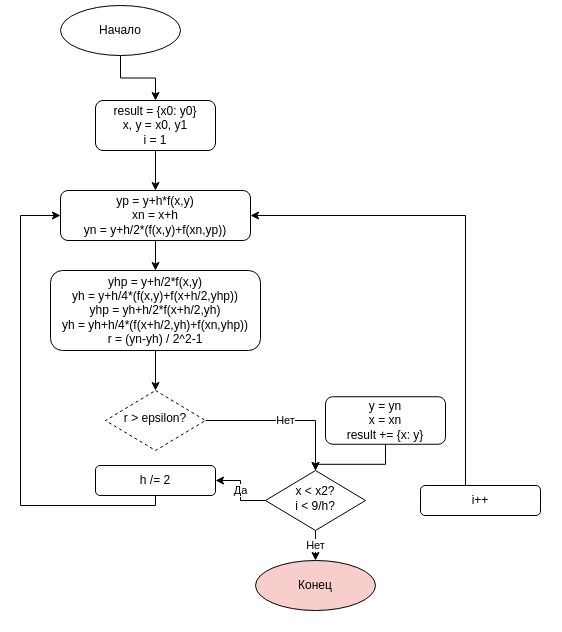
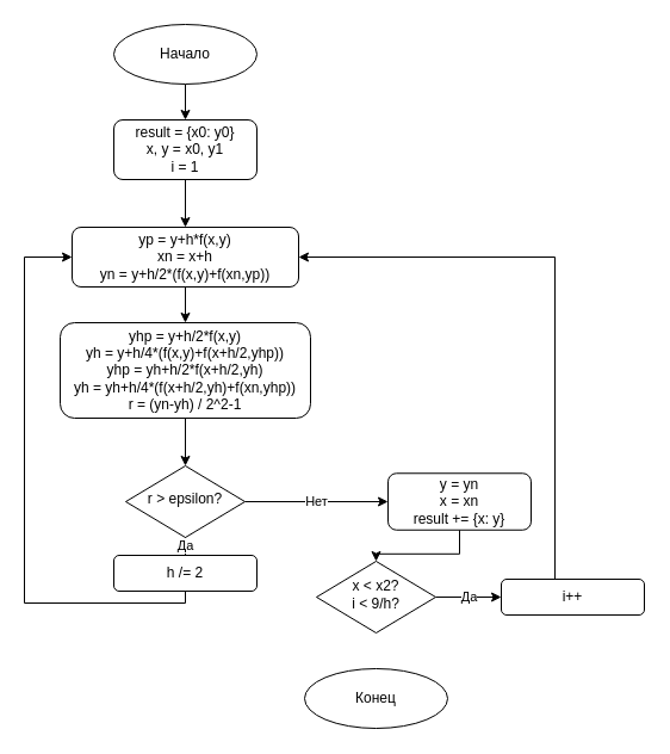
  <mxCell id="0" />
  <mxCell id="1" parent="0" />
  <mxCell id="2" style="edgeStyle=orthogonalEdgeStyle;rounded=0;orthogonalLoop=1;jettySize=auto;html=1;entryX=0.5;entryY=0;entryDx=0;entryDy=0;" edge="1" parent="1" source="3" target="10"><mxGeometry relative="1" as="geometry" /></mxCell>
  <mxCell id="3" value="result = {x0: y0}&lt;div&gt;x, y = x0, y1&lt;/div&gt;&lt;div&gt;i = 1&lt;/div&gt;" style="rounded=1;whiteSpace=wrap;html=1;fontSize=12;glass=0;strokeWidth=1;shadow=0;" parent="1" vertex="1"><mxGeometry x="95" y="100" width="120" height="50" as="geometry" /></mxCell>
- <mxCell id="5" value="Нет" style="edgeStyle=orthogonalEdgeStyle;rounded=0;orthogonalLoop=1;jettySize=auto;html=1;" edge="1" parent="1" source="6" target="19"><mxGeometry relative="1" as="geometry" /></mxCell>
- <mxCell id="6" value="r &amp;gt; epsilon?" style="rhombus;whiteSpace=wrap;html=1;shadow=0;fontFamily=Helvetica;fontSize=12;align=center;strokeWidth=1;spacing=6;spacingTop=-4;dashed=1;" parent="1" vertex="1"><mxGeometry x="105" y="390" width="100" height="60" as="geometry" /></mxCell>
+ <mxCell id="4" value="Да" style="edgeStyle=orthogonalEdgeStyle;rounded=0;orthogonalLoop=1;jettySize=auto;html=1;entryX=0.5;entryY=0;entryDx=0;entryDy=0;" edge="1" parent="1" source="6" target="14"><mxGeometry relative="1" as="geometry" /></mxCell>
+ <mxCell id="5" value="Нет" style="edgeStyle=orthogonalEdgeStyle;rounded=0;orthogonalLoop=1;jettySize=auto;html=1;entryX=0;entryY=0.5;entryDx=0;entryDy=0;" edge="1" parent="1" source="6" target="16"><mxGeometry relative="1" as="geometry" /></mxCell>
+ <mxCell id="6" value="r &amp;gt; epsilon?" style="rhombus;whiteSpace=wrap;html=1;shadow=0;fontFamily=Helvetica;fontSize=12;align=center;strokeWidth=1;spacing=6;spacingTop=-4;" parent="1" vertex="1"><mxGeometry x="105" y="390" width="100" height="60" as="geometry" /></mxCell>
  <mxCell id="7" style="edgeStyle=orthogonalEdgeStyle;rounded=0;orthogonalLoop=1;jettySize=auto;html=1;entryX=0.5;entryY=0;entryDx=0;entryDy=0;" edge="1" parent="1" source="8" target="3"><mxGeometry relative="1" as="geometry" /></mxCell>
- <mxCell id="8" value="Начало" style="ellipse;whiteSpace=wrap;html=1;" vertex="1" parent="1"><mxGeometry x="60" y="5" width="120" height="50" as="geometry" /></mxCell>
+ <mxCell id="8" value="Начало" style="ellipse;whiteSpace=wrap;html=1;" vertex="1" parent="1"><mxGeometry x="95" y="20" width="120" height="50" as="geometry" /></mxCell>
  <mxCell id="9" style="edgeStyle=orthogonalEdgeStyle;rounded=0;orthogonalLoop=1;jettySize=auto;html=1;entryX=0.5;entryY=0;entryDx=0;entryDy=0;" edge="1" parent="1" source="10" target="12"><mxGeometry relative="1" as="geometry" /></mxCell>
  <mxCell id="10" value="&lt;div&gt;yp =&amp;nbsp;&lt;span style=&quot;background-color: initial;&quot;&gt;y+h*f(x,y)&lt;/span&gt;&lt;/div&gt;&lt;div&gt;xn = x+h&lt;span style=&quot;background-color: initial;&quot;&gt;&lt;br&gt;&lt;/span&gt;&lt;/div&gt;yn = y+h/2*&lt;span style=&quot;background-color: initial;&quot;&gt;(f(x,y)+f(xn,yp))&lt;/span&gt;" style="rounded=1;whiteSpace=wrap;html=1;fontSize=12;glass=0;strokeWidth=1;shadow=0;" vertex="1" parent="1"><mxGeometry x="60" y="190" width="190" height="50" as="geometry" /></mxCell>
  <mxCell id="11" style="edgeStyle=orthogonalEdgeStyle;rounded=0;orthogonalLoop=1;jettySize=auto;html=1;entryX=0.5;entryY=0;entryDx=0;entryDy=0;" edge="1" parent="1" source="12" target="6"><mxGeometry relative="1" as="geometry" /></mxCell>
  <mxCell id="12" value="yhp = y+h/2*f(x,y)&lt;div&gt;yh = y+h/4*(f(x,y)+f(x+h/2,yhp))&lt;/div&gt;&lt;div&gt;yhp = yh+h/2*f(x+h/2,yh)&lt;/div&gt;&lt;div&gt;yh = yh+h/4*(f(x+h/2,yh)+f(xn,yhp))&lt;/div&gt;&lt;div&gt;r = (yn-yh) / 2^2-1&lt;/div&gt;" style="rounded=1;whiteSpace=wrap;html=1;fontSize=12;glass=0;strokeWidth=1;shadow=0;" vertex="1" parent="1"><mxGeometry x="50" y="270" width="210" height="80" as="geometry" /></mxCell>
  <mxCell id="13" style="edgeStyle=orthogonalEdgeStyle;rounded=0;orthogonalLoop=1;jettySize=auto;html=1;entryX=0;entryY=0.5;entryDx=0;entryDy=0;" edge="1" parent="1" source="14" target="10"><mxGeometry relative="1" as="geometry"><Array as="points"><mxPoint x="20" y="505" /><mxPoint x="20" y="215" /></Array></mxGeometry></mxCell>
  <mxCell id="14" value="h /= 2" style="rounded=1;whiteSpace=wrap;html=1;fontSize=12;glass=0;strokeWidth=1;shadow=0;" vertex="1" parent="1"><mxGeometry x="95" y="465" width="120" height="30" as="geometry" /></mxCell>
  <mxCell id="15" style="edgeStyle=orthogonalEdgeStyle;rounded=0;orthogonalLoop=1;jettySize=auto;html=1;entryX=0.5;entryY=0;entryDx=0;entryDy=0;" edge="1" parent="1" source="16" target="19"><mxGeometry relative="1" as="geometry" /></mxCell>
  <mxCell id="16" value="y = yn&lt;div&gt;x = xn&lt;/div&gt;&lt;div&gt;result += {x: y}&lt;/div&gt;" style="rounded=1;whiteSpace=wrap;html=1;fontSize=12;glass=0;strokeWidth=1;shadow=0;" vertex="1" parent="1"><mxGeometry x="325" y="396.25" width="120" height="47.5" as="geometry" /></mxCell>
- <mxCell id="17" value="Да" style="edgeStyle=orthogonalEdgeStyle;rounded=0;orthogonalLoop=1;jettySize=auto;html=1;" edge="1" parent="1" source="19" target="14"><mxGeometry relative="1" as="geometry" /></mxCell>
- <mxCell id="18" value="Нет" style="edgeStyle=orthogonalEdgeStyle;rounded=0;orthogonalLoop=1;jettySize=auto;html=1;entryX=0.5;entryY=0;entryDx=0;entryDy=0;" edge="1" parent="1" source="19" target="22"><mxGeometry relative="1" as="geometry" /></mxCell>
+ <mxCell id="17" value="Да" style="edgeStyle=orthogonalEdgeStyle;rounded=0;orthogonalLoop=1;jettySize=auto;html=1;" edge="1" parent="1" source="19" target="21"><mxGeometry relative="1" as="geometry" /></mxCell>
  <mxCell id="19" value="x &amp;lt; x2?&lt;div&gt;i &amp;lt; 9/h?&lt;/div&gt;" style="rhombus;whiteSpace=wrap;html=1;shadow=0;fontFamily=Helvetica;fontSize=12;align=center;strokeWidth=1;spacing=6;spacingTop=-4;" vertex="1" parent="1"><mxGeometry x="265" y="470" width="100" height="60" as="geometry" /></mxCell>
  <mxCell id="20" style="edgeStyle=orthogonalEdgeStyle;rounded=0;orthogonalLoop=1;jettySize=auto;html=1;entryX=1;entryY=0.5;entryDx=0;entryDy=0;" edge="1" parent="1" source="21" target="10"><mxGeometry relative="1" as="geometry"><Array as="points"><mxPoint x="465" y="215" /></Array></mxGeometry></mxCell>
  <mxCell id="21" value="i++" style="rounded=1;whiteSpace=wrap;html=1;fontSize=12;glass=0;strokeWidth=1;shadow=0;" vertex="1" parent="1"><mxGeometry x="420" y="485" width="120" height="30" as="geometry" /></mxCell>
- <mxCell id="22" value="Конец" style="ellipse;whiteSpace=wrap;html=1;fillColor=#f8cecc;" vertex="1" parent="1"><mxGeometry x="255" y="560" width="120" height="50" as="geometry" /></mxCell>
+ <mxCell id="22" value="Конец" style="ellipse;whiteSpace=wrap;html=1;" vertex="1" parent="1"><mxGeometry x="255" y="560" width="120" height="50" as="geometry" /></mxCell>
